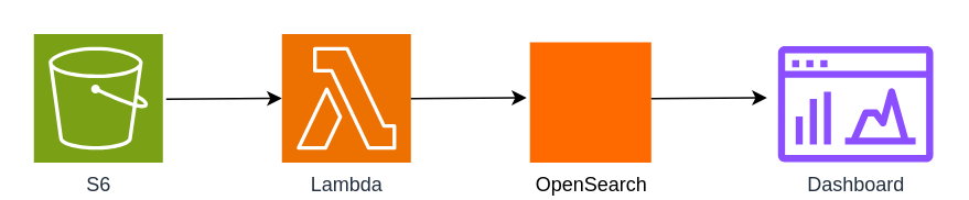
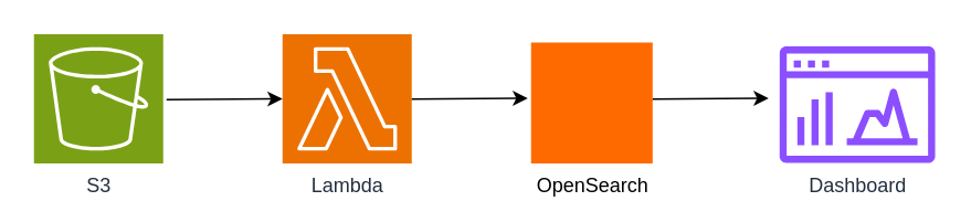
  <mxCell id="0" />
  <mxCell id="1" parent="0" />
  <mxCell id="2" value="OpenSearch" style="points=[];aspect=fixed;html=1;align=center;shadow=0;dashed=0;fillColor=#FF6A00;strokeColor=none;shape=mxgraph.alibaba_cloud.opensearch;labelPosition=center;verticalLabelPosition=bottom;verticalAlign=top;" vertex="1" parent="1"><mxGeometry x="320" y="25" width="73.36" height="73" as="geometry" /></mxCell>
  <mxCell id="3" value="Dashboard" style="sketch=0;outlineConnect=0;fontColor=#232F3E;gradientColor=none;fillColor=#8C4FFF;strokeColor=none;dashed=0;verticalLabelPosition=bottom;verticalAlign=top;align=center;html=1;fontSize=12;fontStyle=0;aspect=fixed;pointerEvents=1;shape=mxgraph.aws4.opensearch_dashboards;" vertex="1" parent="1"><mxGeometry x="470" y="27" width="93.86" height="71" as="geometry" /></mxCell>
- <mxCell id="4" value="S6" style="sketch=0;points=[[0,0,0],[0.25,0,0],[0.5,0,0],[0.75,0,0],[1,0,0],[0,1,0],[0.25,1,0],[0.5,1,0],[0.75,1,0],[1,1,0],[0,0.25,0],[0,0.5,0],[0,0.75,0],[1,0.25,0],[1,0.5,0],[1,0.75,0]];outlineConnect=0;fontColor=#232F3E;fillColor=#7AA116;strokeColor=#ffffff;dashed=0;verticalLabelPosition=bottom;verticalAlign=top;align=center;html=1;fontSize=12;fontStyle=0;aspect=fixed;shape=mxgraph.aws4.resourceIcon;resIcon=mxgraph.aws4.s3;" vertex="1" parent="1"><mxGeometry x="20" y="20" width="78" height="78" as="geometry" /></mxCell>
+ <mxCell id="4" value="S3" style="sketch=0;points=[[0,0,0],[0.25,0,0],[0.5,0,0],[0.75,0,0],[1,0,0],[0,1,0],[0.25,1,0],[0.5,1,0],[0.75,1,0],[1,1,0],[0,0.25,0],[0,0.5,0],[0,0.75,0],[1,0.25,0],[1,0.5,0],[1,0.75,0]];outlineConnect=0;fontColor=#232F3E;fillColor=#7AA116;strokeColor=#ffffff;dashed=0;verticalLabelPosition=bottom;verticalAlign=top;align=center;html=1;fontSize=12;fontStyle=0;aspect=fixed;shape=mxgraph.aws4.resourceIcon;resIcon=mxgraph.aws4.s3;" vertex="1" parent="1"><mxGeometry x="20" y="20" width="78" height="78" as="geometry" /></mxCell>
  <mxCell id="5" value="Lambda" style="sketch=0;points=[[0,0,0],[0.25,0,0],[0.5,0,0],[0.75,0,0],[1,0,0],[0,1,0],[0.25,1,0],[0.5,1,0],[0.75,1,0],[1,1,0],[0,0.25,0],[0,0.5,0],[0,0.75,0],[1,0.25,0],[1,0.5,0],[1,0.75,0]];outlineConnect=0;fontColor=#232F3E;fillColor=#ED7100;strokeColor=#ffffff;dashed=0;verticalLabelPosition=bottom;verticalAlign=top;align=center;html=1;fontSize=12;fontStyle=0;aspect=fixed;shape=mxgraph.aws4.resourceIcon;resIcon=mxgraph.aws4.lambda;" vertex="1" parent="1"><mxGeometry x="170" y="20" width="78" height="78" as="geometry" /></mxCell>
  <mxCell id="6" value="" style="endArrow=classic;html=1;rounded=0;entryX=0;entryY=0.5;entryDx=0;entryDy=0;entryPerimeter=0;" edge="1" parent="1" target="5"><mxGeometry width="50" height="50" relative="1" as="geometry"><mxPoint x="100" y="59.52" as="sourcePoint" /><mxPoint x="160" y="59.52" as="targetPoint" /></mxGeometry></mxCell>
  <mxCell id="7" value="" style="endArrow=classic;html=1;rounded=0;entryX=0;entryY=0.5;entryDx=0;entryDy=0;entryPerimeter=0;" edge="1" parent="1"><mxGeometry width="50" height="50" relative="1" as="geometry"><mxPoint x="248" y="59.15" as="sourcePoint" /><mxPoint x="318" y="58.63" as="targetPoint" /></mxGeometry></mxCell>
  <mxCell id="8" value="" style="endArrow=classic;html=1;rounded=0;entryX=0;entryY=0.5;entryDx=0;entryDy=0;entryPerimeter=0;" edge="1" parent="1"><mxGeometry width="50" height="50" relative="1" as="geometry"><mxPoint x="393.36" y="59.15" as="sourcePoint" /><mxPoint x="463.36" y="58.63" as="targetPoint" /></mxGeometry></mxCell>
